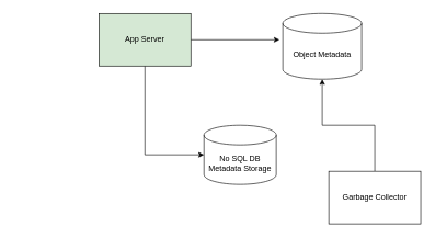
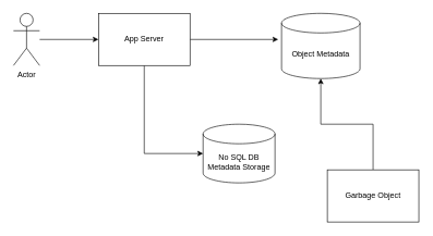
  <mxCell id="0" />
  <mxCell id="1" parent="0" />
+ <mxCell id="2" value="" style="edgeStyle=orthogonalEdgeStyle;rounded=0;orthogonalLoop=1;jettySize=auto;html=1;" edge="1" parent="1" source="3" target="6"><mxGeometry relative="1" as="geometry" /></mxCell>
+ <mxCell id="3" value="Actor" style="shape=umlActor;verticalLabelPosition=bottom;verticalAlign=top;html=1;outlineConnect=0;" vertex="1" parent="1"><mxGeometry x="20" y="20" width="40" height="80" as="geometry" /></mxCell>
  <mxCell id="4" style="edgeStyle=orthogonalEdgeStyle;rounded=0;orthogonalLoop=1;jettySize=auto;html=1;exitX=0.5;exitY=1;exitDx=0;exitDy=0;entryX=0;entryY=0.5;entryDx=0;entryDy=0;entryPerimeter=0;" edge="1" parent="1" source="6" target="8"><mxGeometry relative="1" as="geometry" /></mxCell>
  <mxCell id="5" style="edgeStyle=orthogonalEdgeStyle;rounded=0;orthogonalLoop=1;jettySize=auto;html=1;exitX=1;exitY=0.5;exitDx=0;exitDy=0;entryX=-0.042;entryY=0.4;entryDx=0;entryDy=0;entryPerimeter=0;" edge="1" parent="1" source="6" target="7"><mxGeometry relative="1" as="geometry" /></mxCell>
- <mxCell id="6" value="App Server" style="rounded=0;whiteSpace=wrap;html=1;fillColor=#d5e8d4;" vertex="1" parent="1"><mxGeometry x="150" y="20" width="140" height="80" as="geometry" /></mxCell>
+ <mxCell id="6" value="App Server" style="rounded=0;whiteSpace=wrap;html=1;" vertex="1" parent="1"><mxGeometry x="150" y="20" width="140" height="80" as="geometry" /></mxCell>
  <mxCell id="7" value="Object Metadata" style="shape=cylinder3;whiteSpace=wrap;html=1;boundedLbl=1;backgroundOutline=1;size=15;" vertex="1" parent="1"><mxGeometry x="430" y="20" width="120" height="100" as="geometry" /></mxCell>
  <mxCell id="8" value="No SQL DB&lt;br&gt;Metadata Storage" style="shape=cylinder3;whiteSpace=wrap;html=1;boundedLbl=1;backgroundOutline=1;size=15;" vertex="1" parent="1"><mxGeometry x="310" y="190" width="110" height="90" as="geometry" /></mxCell>
  <mxCell id="9" style="edgeStyle=orthogonalEdgeStyle;rounded=0;orthogonalLoop=1;jettySize=auto;html=1;exitX=0.5;exitY=0;exitDx=0;exitDy=0;entryX=0.5;entryY=1;entryDx=0;entryDy=0;entryPerimeter=0;" edge="1" parent="1" source="10" target="7"><mxGeometry relative="1" as="geometry" /></mxCell>
- <mxCell id="10" value="Garbage Collector" style="rounded=0;whiteSpace=wrap;html=1;" vertex="1" parent="1"><mxGeometry x="500" y="260" width="140" height="80" as="geometry" /></mxCell>
+ <mxCell id="10" value="Garbage Object" style="rounded=0;whiteSpace=wrap;html=1;" vertex="1" parent="1"><mxGeometry x="500" y="260" width="140" height="80" as="geometry" /></mxCell>
